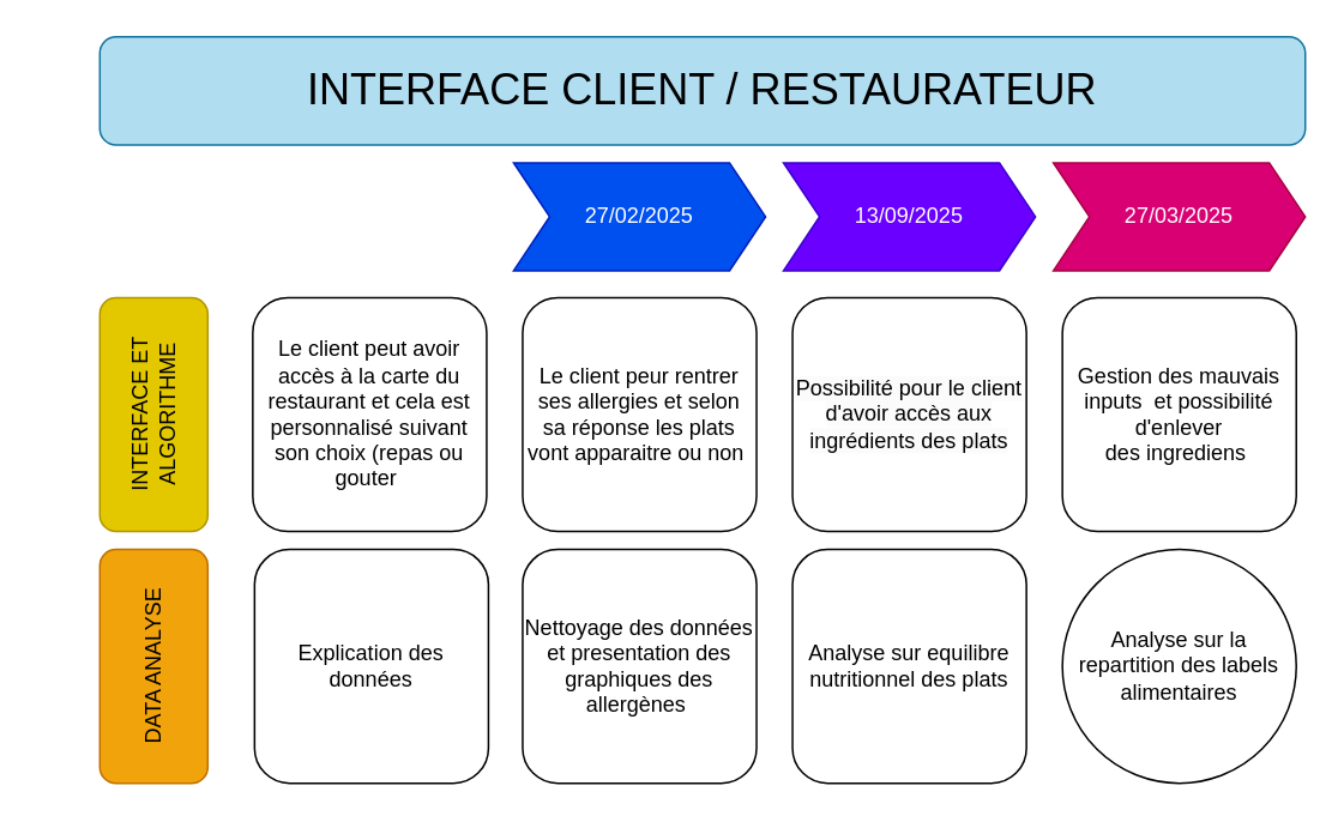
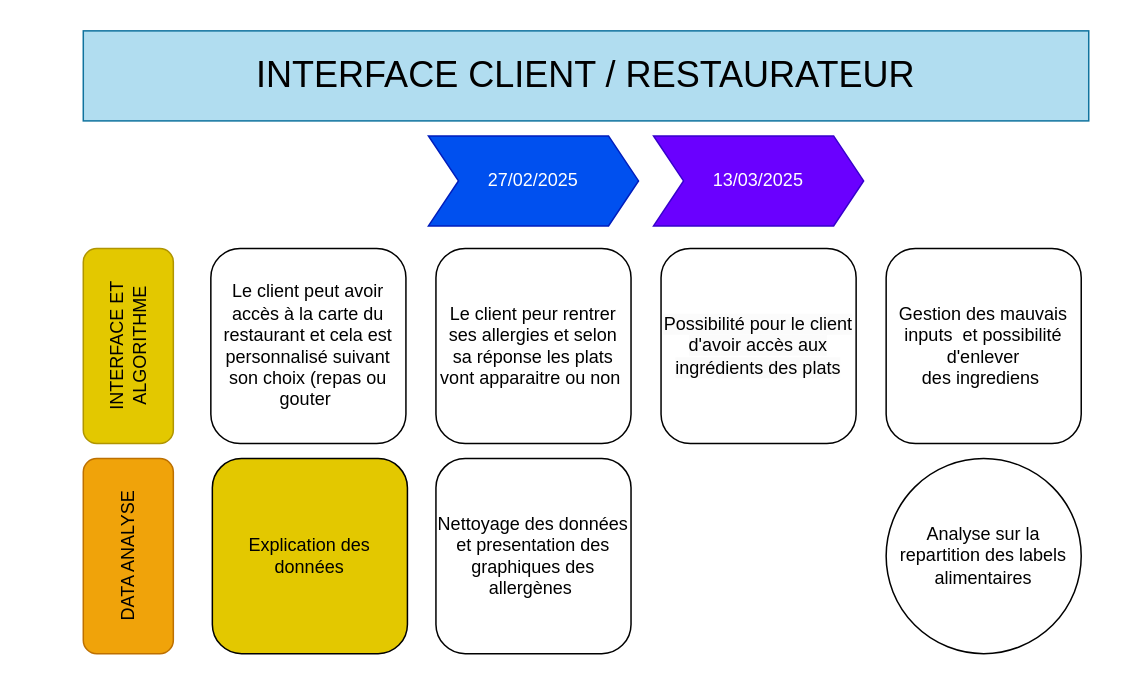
  <mxCell id="0" />
  <mxCell id="1" parent="0" />
- <mxCell id="2" value="27/03/2025" style="shape=step;perimeter=stepPerimeter;whiteSpace=wrap;html=1;fixedSize=1;fillColor=#d80073;fontColor=#ffffff;strokeColor=#A50040;" parent="1" vertex="1"><mxGeometry x="585" y="90" width="140" height="60" as="geometry" /></mxCell>
  <mxCell id="3" value="27/02/2025" style="shape=step;perimeter=stepPerimeter;whiteSpace=wrap;html=1;fixedSize=1;fillColor=#0050ef;fontColor=#ffffff;strokeColor=#001DBC;" parent="1" vertex="1"><mxGeometry x="285" y="90" width="140" height="60" as="geometry" /></mxCell>
- <mxCell id="4" value="13/09/2025" style="shape=step;perimeter=stepPerimeter;whiteSpace=wrap;html=1;fixedSize=1;fillColor=#6a00ff;fontColor=#ffffff;strokeColor=#3700CC;" parent="1" vertex="1"><mxGeometry x="435" y="90" width="140" height="60" as="geometry" /></mxCell>
+ <mxCell id="4" value="13/03/2025" style="shape=step;perimeter=stepPerimeter;whiteSpace=wrap;html=1;fixedSize=1;fillColor=#6a00ff;fontColor=#ffffff;strokeColor=#3700CC;" parent="1" vertex="1"><mxGeometry x="435" y="90" width="140" height="60" as="geometry" /></mxCell>
  <mxCell id="5" value="INTERFACE ET ALGORITHME" style="rounded=1;whiteSpace=wrap;html=1;rotation=-90;fillColor=#e3c800;fontColor=#000000;strokeColor=#B09500;" parent="1" vertex="1"><mxGeometry x="20" y="200" width="130" height="60" as="geometry" /></mxCell>
  <mxCell id="6" value="DATA ANALYSE" style="rounded=1;whiteSpace=wrap;html=1;rotation=-90;fillColor=#f0a30a;fontColor=#000000;strokeColor=#BD7000;" parent="1" vertex="1"><mxGeometry x="20" y="340" width="130" height="60" as="geometry" /></mxCell>
  <mxCell id="7" value="Le client peut avoir accès à la carte du restaurant et cela est personnalisé suivant son choix (repas ou gouter&amp;nbsp;" style="rounded=1;whiteSpace=wrap;html=1;" parent="1" vertex="1"><mxGeometry x="140" y="165" width="130" height="130" as="geometry" /></mxCell>
  <mxCell id="8" value="Le client peur rentrer ses allergies et selon sa réponse les plats vont apparaitre ou non&amp;nbsp;" style="rounded=1;whiteSpace=wrap;html=1;" parent="1" vertex="1"><mxGeometry x="290" y="165" width="130" height="130" as="geometry" /></mxCell>
  <mxCell id="9" value="&#10;&lt;br style=&quot;forced-color-adjust: none; color: rgb(0, 0, 0); font-family: Helvetica; font-size: 12px; font-style: normal; font-variant-ligatures: normal; font-variant-caps: normal; font-weight: 400; letter-spacing: normal; orphans: 2; text-align: center; text-indent: 0px; text-transform: none; widows: 2; word-spacing: 0px; -webkit-text-stroke-width: 0px; white-space: normal; background-color: rgb(251, 251, 251); text-decoration-thickness: initial; text-decoration-style: initial; text-decoration-color: initial;&quot;&gt;&lt;span style=&quot;forced-color-adjust: none; color: rgb(0, 0, 0); font-family: Helvetica; font-size: 12px; font-style: normal; font-variant-ligatures: normal; font-variant-caps: normal; font-weight: 400; letter-spacing: normal; orphans: 2; text-align: center; text-indent: 0px; text-transform: none; widows: 2; word-spacing: 0px; -webkit-text-stroke-width: 0px; white-space: normal; text-decoration-thickness: initial; text-decoration-style: initial; text-decoration-color: initial; float: none; background-color: rgb(251, 251, 251); display: inline !important;&quot; data-mx-given-colors=&quot;{&amp;quot;color&amp;quot;:&amp;quot;rgb(0, 0, 0)&amp;quot;,&amp;quot;background-color&amp;quot;:&amp;quot;rgb(251, 251, 251)&amp;quot;}&quot;&gt;Possibilité pour le client d'avoir accès aux ingrédients des plats&lt;/span&gt;&#10;&#10;" style="rounded=1;whiteSpace=wrap;html=1;" parent="1" vertex="1"><mxGeometry x="440" y="165" width="130" height="130" as="geometry" /></mxCell>
  <mxCell id="10" value="Gestion des mauvais inputs&amp;nbsp; et possibilité d'enlever des&lt;span style=&quot;background-color: transparent; color: light-dark(rgb(0, 0, 0), rgb(255, 255, 255));&quot;&gt;&amp;nbsp;ingrediens&amp;nbsp;&lt;/span&gt;" style="rounded=1;whiteSpace=wrap;html=1;" parent="1" vertex="1"><mxGeometry x="590" y="165" width="130" height="130" as="geometry" /></mxCell>
- <mxCell id="11" value="Analyse sur equilibre nutritionnel des plats" style="rounded=1;whiteSpace=wrap;html=1;" parent="1" vertex="1"><mxGeometry x="440" y="305" width="130" height="130" as="geometry" /></mxCell>
  <mxCell id="12" value="Nettoyage des données&lt;div&gt;et presentation des graphiques des allergènes&amp;nbsp;&lt;/div&gt;" style="rounded=1;whiteSpace=wrap;html=1;" parent="1" vertex="1"><mxGeometry x="290" y="305" width="130" height="130" as="geometry" /></mxCell>
- <mxCell id="13" value="Explication des données" style="rounded=1;whiteSpace=wrap;html=1;" parent="1" vertex="1"><mxGeometry x="141" y="305" width="130" height="130" as="geometry" /></mxCell>
+ <mxCell id="13" value="Explication des données" style="rounded=1;whiteSpace=wrap;html=1;fillColor=#e3c800;" parent="1" vertex="1"><mxGeometry x="141" y="305" width="130" height="130" as="geometry" /></mxCell>
  <mxCell id="14" value="Analyse sur la repartition des labels alimentaires" style="ellipse;whiteSpace=wrap;html=1;" parent="1" vertex="1"><mxGeometry x="590" y="305" width="130" height="130" as="geometry" /></mxCell>
- <mxCell id="15" value="&lt;font style=&quot;font-size: 24px;&quot;&gt;INTERFACE CLIENT / RESTAURATEUR&lt;/font&gt;" style="rounded=1;whiteSpace=wrap;html=1;fillColor=#b1ddf0;strokeColor=#10739e;" parent="1" vertex="1"><mxGeometry x="55" y="20" width="670" height="60" as="geometry" /></mxCell>
+ <mxCell id="15" value="&lt;font style=&quot;font-size: 24px;&quot;&gt;INTERFACE CLIENT / RESTAURATEUR&lt;/font&gt;" style="whiteSpace=wrap;html=1;fillColor=#b1ddf0;strokeColor=#10739e;rounded=0;" parent="1" vertex="1"><mxGeometry x="55" y="20" width="670" height="60" as="geometry" /></mxCell>
